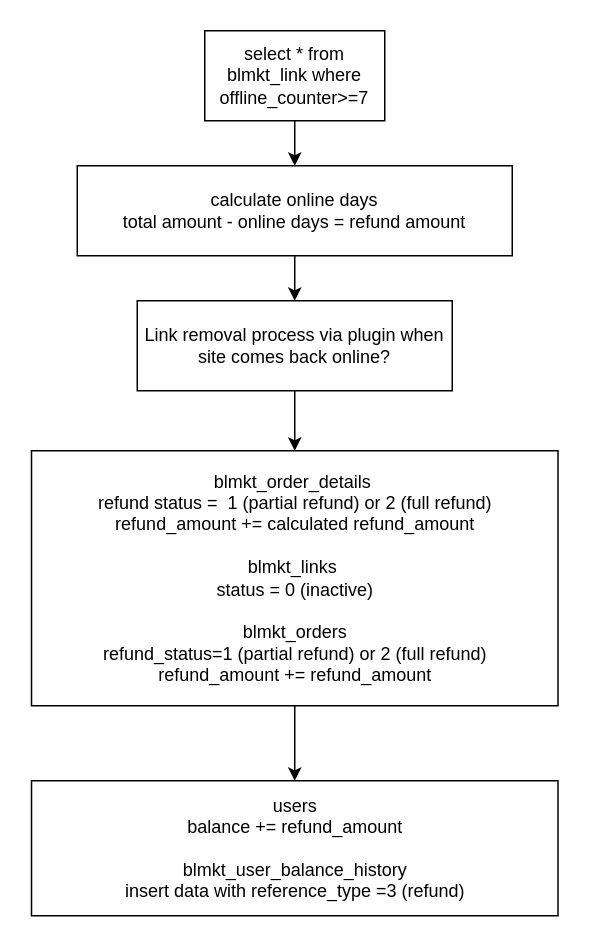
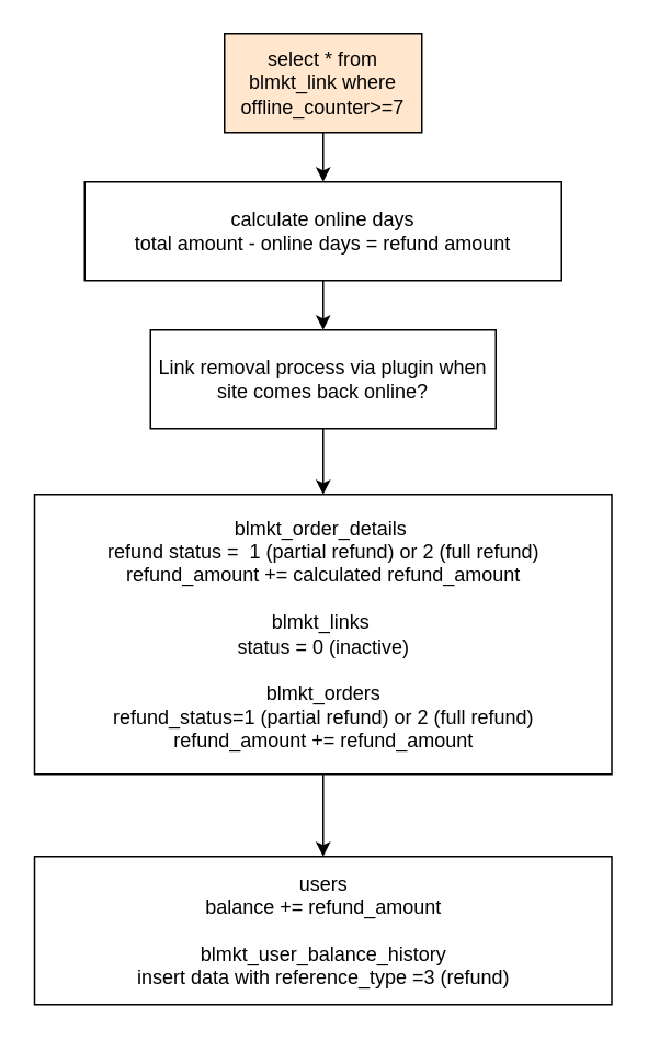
  <mxCell id="0" />
  <mxCell id="1" parent="0" />
  <mxCell id="2" value="" style="edgeStyle=orthogonalEdgeStyle;rounded=0;orthogonalLoop=1;jettySize=auto;html=1;" edge="1" parent="1" source="3" target="5"><mxGeometry relative="1" as="geometry" /></mxCell>
- <mxCell id="3" value="select * from blmkt_link where offline_counter&amp;gt;=7" style="rounded=0;whiteSpace=wrap;html=1;" vertex="1" parent="1"><mxGeometry x="136" y="20" width="120" height="60" as="geometry" /></mxCell>
+ <mxCell id="3" value="select * from blmkt_link where offline_counter&amp;gt;=7" style="rounded=0;whiteSpace=wrap;html=1;fillColor=#ffe6cc;" vertex="1" parent="1"><mxGeometry x="136" y="20" width="120" height="60" as="geometry" /></mxCell>
  <mxCell id="4" value="" style="edgeStyle=orthogonalEdgeStyle;rounded=0;orthogonalLoop=1;jettySize=auto;html=1;" edge="1" parent="1" source="5" target="7"><mxGeometry relative="1" as="geometry" /></mxCell>
  <mxCell id="5" value="calculate online days&lt;br&gt;total amount - online days = refund amount" style="whiteSpace=wrap;html=1;rounded=0;" vertex="1" parent="1"><mxGeometry x="51" y="110" width="290" height="60" as="geometry" /></mxCell>
  <mxCell id="6" style="edgeStyle=orthogonalEdgeStyle;rounded=0;orthogonalLoop=1;jettySize=auto;html=1;exitX=0.5;exitY=1;exitDx=0;exitDy=0;entryX=0.5;entryY=0;entryDx=0;entryDy=0;" edge="1" parent="1" source="7" target="9"><mxGeometry relative="1" as="geometry" /></mxCell>
  <mxCell id="7" value="Link removal process via plugin when site comes back online?" style="whiteSpace=wrap;html=1;rounded=0;" vertex="1" parent="1"><mxGeometry x="91" y="200" width="210" height="60" as="geometry" /></mxCell>
  <mxCell id="8" style="edgeStyle=orthogonalEdgeStyle;rounded=0;orthogonalLoop=1;jettySize=auto;html=1;exitX=0.5;exitY=1;exitDx=0;exitDy=0;entryX=0.5;entryY=0;entryDx=0;entryDy=0;" edge="1" parent="1" source="9" target="10"><mxGeometry relative="1" as="geometry" /></mxCell>
  <mxCell id="9" value="blmkt_order_details&amp;nbsp;&lt;br&gt;refund status =&amp;nbsp; 1 (partial refund) or 2 (full refund)&lt;br&gt;refund_amount += calculated refund_amount&lt;br&gt;&lt;br&gt;blmkt_links&amp;nbsp;&lt;br&gt;status =&amp;nbsp;0 (inactive)&lt;br&gt;&lt;br&gt;blmkt_orders&lt;br&gt;refund_status=1 (partial refund) or 2 (full refund)&lt;br&gt;refund_amount += refund_amount&lt;br&gt;" style="whiteSpace=wrap;html=1;rounded=0;" vertex="1" parent="1"><mxGeometry x="20.5" y="300" width="351" height="170" as="geometry" /></mxCell>
  <mxCell id="10" value="users&lt;br&gt;balance += refund_amount&lt;br&gt;&lt;br&gt;blmkt_user_balance_history&lt;br&gt;insert data with reference_type =3 (refund)" style="whiteSpace=wrap;html=1;rounded=0;" vertex="1" parent="1"><mxGeometry x="20.5" y="520" width="351" height="90" as="geometry" /></mxCell>
